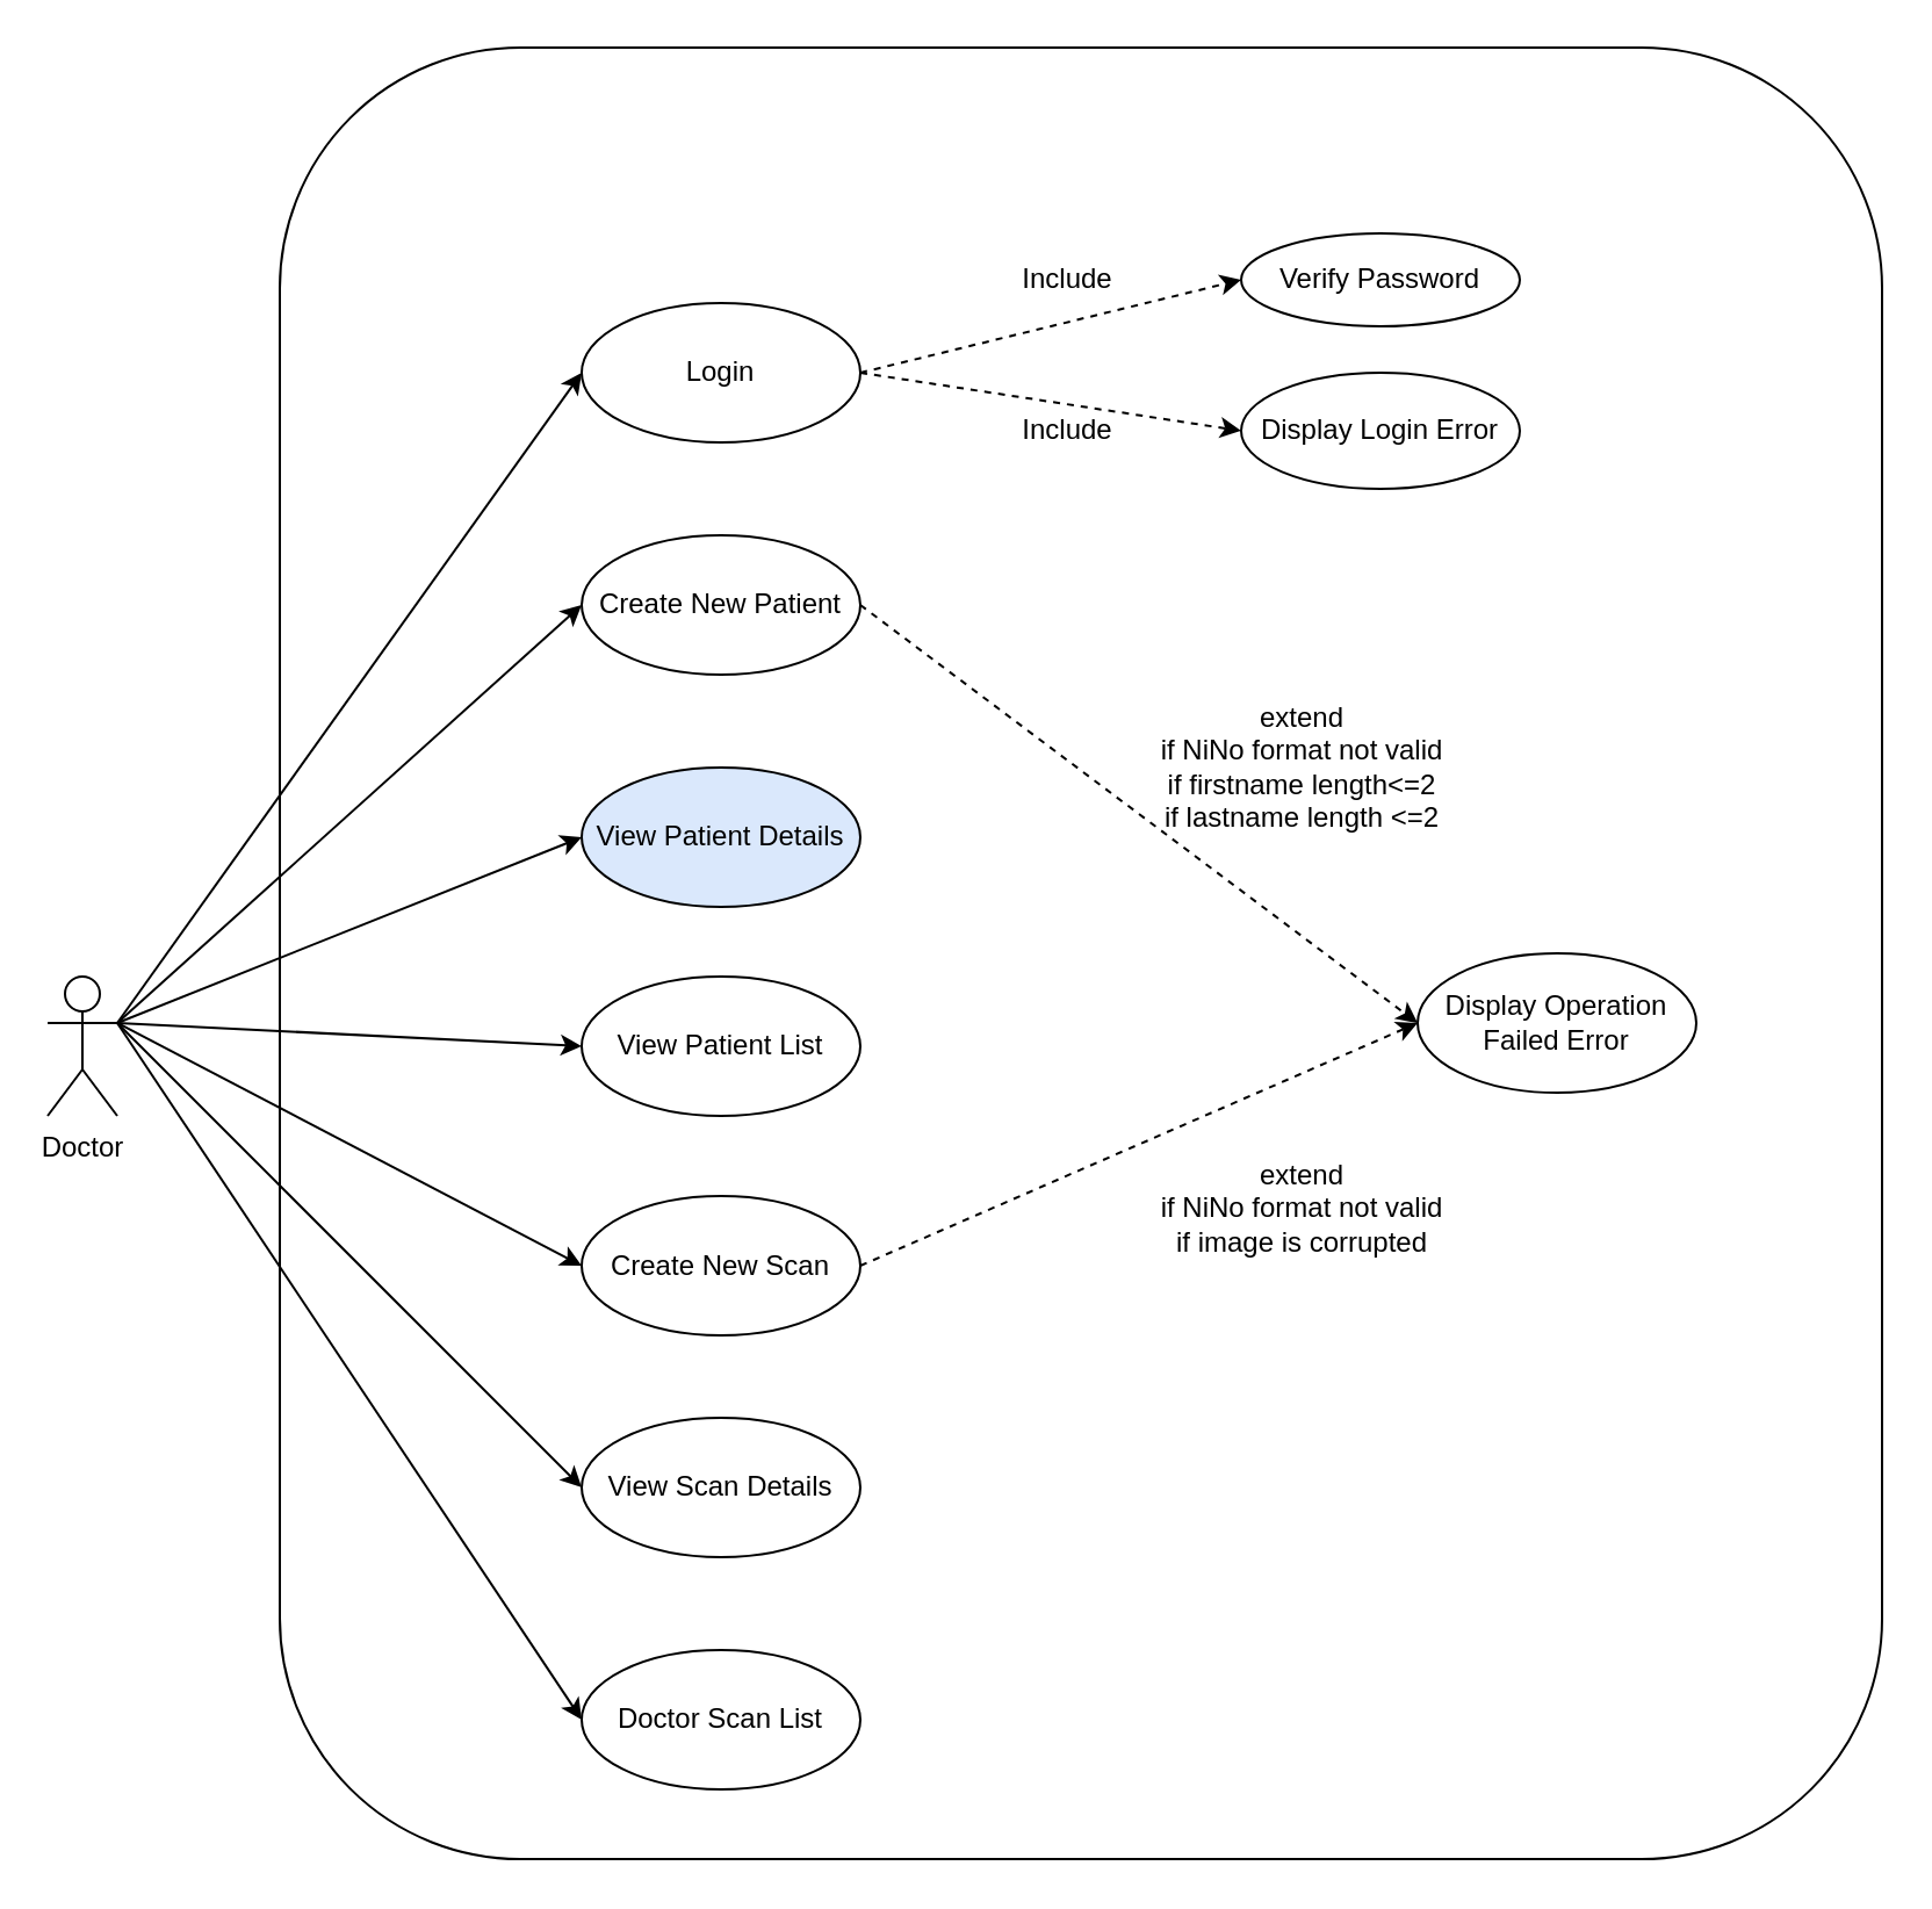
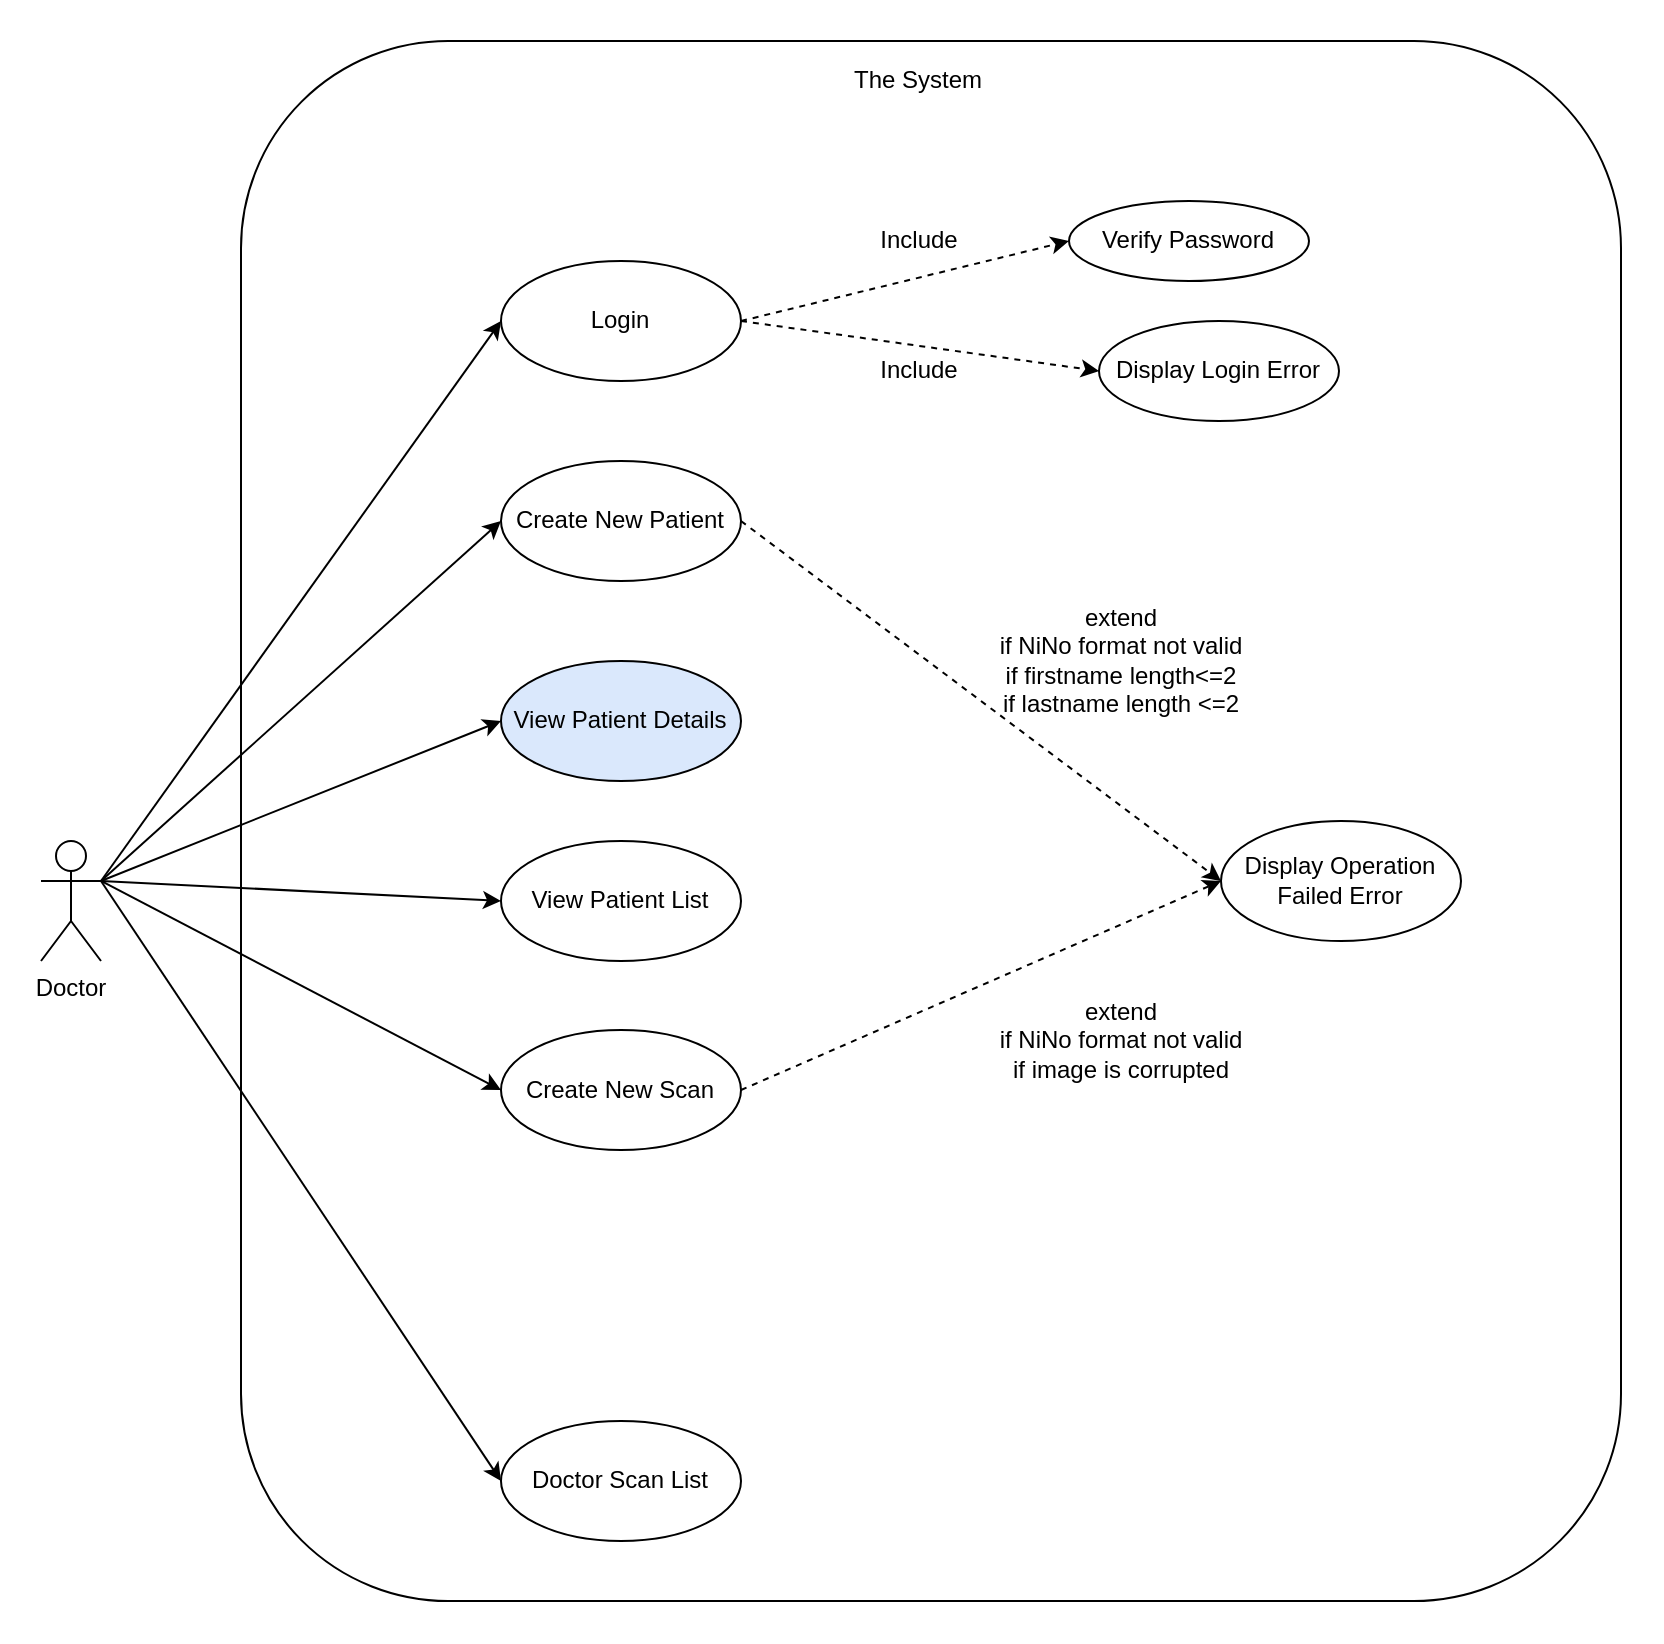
  <mxCell id="0" />
  <mxCell id="1" parent="0" />
  <mxCell id="2" value="" style="rounded=1;whiteSpace=wrap;html=1;" vertex="1" parent="1"><mxGeometry y="20" width="690" height="780" as="geometry" x="120" /></mxCell>
  <mxCell id="3" value="Doctor" style="shape=umlActor;verticalLabelPosition=bottom;verticalAlign=top;html=1;outlineConnect=0;" vertex="1" parent="1"><mxGeometry x="20" y="420" width="30" height="60" as="geometry" /></mxCell>
+ <mxCell id="4" value="The System" style="text;html=1;strokeColor=none;fillColor=none;align=center;verticalAlign=middle;whiteSpace=wrap;rounded=0;" vertex="1" parent="1"><mxGeometry x="409" y="30" width="100" height="20" as="geometry" /></mxCell>
  <mxCell id="5" value="Login" style="ellipse;whiteSpace=wrap;html=1;" vertex="1" parent="1"><mxGeometry x="250" y="130" width="120" height="60" as="geometry" /></mxCell>
  <mxCell id="6" value="Verify Password" style="ellipse;whiteSpace=wrap;html=1;" vertex="1" parent="1"><mxGeometry x="534" y="100" width="120" height="40" as="geometry" /></mxCell>
- <mxCell id="7" value="Display Login Error" style="ellipse;whiteSpace=wrap;html=1;" vertex="1" parent="1"><mxGeometry x="534" y="160" width="120" height="50" as="geometry" /></mxCell>
+ <mxCell id="7" value="Display Login Error" style="ellipse;whiteSpace=wrap;html=1;" vertex="1" parent="1"><mxGeometry x="549" y="160" width="120" height="50" as="geometry" /></mxCell>
  <mxCell id="8" value="" style="endArrow=classic;html=1;exitX=1;exitY=0.5;exitDx=0;exitDy=0;entryX=0;entryY=0.5;entryDx=0;entryDy=0;dashed=1;" edge="1" parent="1" source="5" target="6"><mxGeometry width="50" height="50" relative="1" as="geometry"><mxPoint x="390" y="310" as="sourcePoint" /><mxPoint x="440" y="260" as="targetPoint" /></mxGeometry></mxCell>
  <mxCell id="9" value="Include" style="text;html=1;align=center;verticalAlign=middle;resizable=0;points=[];autosize=1;" vertex="1" parent="1"><mxGeometry x="434" y="110" width="50" height="20" as="geometry" /></mxCell>
  <mxCell id="10" value="" style="endArrow=classic;html=1;exitX=1;exitY=0.5;exitDx=0;exitDy=0;entryX=0;entryY=0.5;entryDx=0;entryDy=0;dashed=1;" edge="1" parent="1" source="5" target="7"><mxGeometry width="50" height="50" relative="1" as="geometry"><mxPoint x="390" y="140" as="sourcePoint" /><mxPoint x="544" y="110" as="targetPoint" /></mxGeometry></mxCell>
  <mxCell id="11" value="Include" style="text;html=1;align=center;verticalAlign=middle;resizable=0;points=[];autosize=1;" vertex="1" parent="1"><mxGeometry x="434" y="175" width="50" height="20" as="geometry" /></mxCell>
  <mxCell id="12" value="Create New Patient" style="ellipse;whiteSpace=wrap;html=1;" vertex="1" parent="1"><mxGeometry x="250" y="230" width="120" height="60" as="geometry" /></mxCell>
  <mxCell id="13" value="View Patient Details" style="ellipse;whiteSpace=wrap;html=1;fillColor=#dae8fc;" vertex="1" parent="1"><mxGeometry x="250" y="330" width="120" height="60" as="geometry" /></mxCell>
  <mxCell id="14" value="Create New Scan" style="ellipse;whiteSpace=wrap;html=1;" vertex="1" parent="1"><mxGeometry x="250" y="514.5" width="120" height="60" as="geometry" /></mxCell>
- <mxCell id="15" value="View Scan Details" style="ellipse;whiteSpace=wrap;html=1;" vertex="1" parent="1"><mxGeometry x="250" y="610" width="120" height="60" as="geometry" /></mxCell>
  <mxCell id="16" value="Doctor Scan List" style="ellipse;whiteSpace=wrap;html=1;" vertex="1" parent="1"><mxGeometry x="250" y="710" width="120" height="60" as="geometry" /></mxCell>
  <mxCell id="17" value="View Patient List" style="ellipse;whiteSpace=wrap;html=1;" vertex="1" parent="1"><mxGeometry x="250" y="420" width="120" height="60" as="geometry" /></mxCell>
  <mxCell id="18" value="Display Operation Failed Error" style="ellipse;whiteSpace=wrap;html=1;" vertex="1" parent="1"><mxGeometry x="610" y="410" width="120" height="60" as="geometry" /></mxCell>
  <mxCell id="19" value="extend&lt;br&gt;if NiNo format not valid&lt;br&gt;if firstname length&amp;lt;=2&lt;br&gt;if lastname length &amp;lt;=2&lt;br&gt;" style="text;html=1;align=center;verticalAlign=middle;resizable=0;points=[];autosize=1;" vertex="1" parent="1"><mxGeometry x="490" y="300" width="140" height="60" as="geometry" /></mxCell>
  <mxCell id="20" value="" style="endArrow=classic;html=1;dashed=1;exitX=1;exitY=0.5;exitDx=0;exitDy=0;entryX=0;entryY=0.5;entryDx=0;entryDy=0;" edge="1" parent="1" source="12" target="18"><mxGeometry width="50" height="50" relative="1" as="geometry"><mxPoint x="460" y="400" as="sourcePoint" /><mxPoint x="510" y="350" as="targetPoint" /></mxGeometry></mxCell>
  <mxCell id="21" value="" style="endArrow=classic;html=1;dashed=1;entryX=0;entryY=0.5;entryDx=0;entryDy=0;exitX=1;exitY=0.5;exitDx=0;exitDy=0;" edge="1" parent="1" source="14" target="18"><mxGeometry width="50" height="50" relative="1" as="geometry"><mxPoint x="430" y="640" as="sourcePoint" /><mxPoint x="620" y="450" as="targetPoint" /></mxGeometry></mxCell>
  <mxCell id="22" value="extend&lt;br&gt;if NiNo format not valid&lt;br&gt;if image is corrupted" style="text;html=1;align=center;verticalAlign=middle;resizable=0;points=[];autosize=1;" vertex="1" parent="1"><mxGeometry x="490" y="495" width="140" height="50" as="geometry" /></mxCell>
  <mxCell id="23" value="" style="endArrow=classic;html=1;exitX=1;exitY=0.333;exitDx=0;exitDy=0;exitPerimeter=0;entryX=0;entryY=0.5;entryDx=0;entryDy=0;" edge="1" parent="1" source="3" target="5"><mxGeometry width="50" height="50" relative="1" as="geometry"><mxPoint x="180" y="290" as="sourcePoint" /><mxPoint x="230" y="240" as="targetPoint" /></mxGeometry></mxCell>
  <mxCell id="24" value="" style="endArrow=classic;html=1;exitX=1;exitY=0.333;exitDx=0;exitDy=0;exitPerimeter=0;entryX=0;entryY=0.5;entryDx=0;entryDy=0;" edge="1" parent="1" source="3" target="12"><mxGeometry width="50" height="50" relative="1" as="geometry"><mxPoint x="190" y="390" as="sourcePoint" /><mxPoint x="280" y="150" as="targetPoint" /></mxGeometry></mxCell>
  <mxCell id="25" value="" style="endArrow=classic;html=1;exitX=1;exitY=0.333;exitDx=0;exitDy=0;exitPerimeter=0;entryX=0;entryY=0.5;entryDx=0;entryDy=0;" edge="1" parent="1" source="3" target="13"><mxGeometry width="50" height="50" relative="1" as="geometry"><mxPoint x="190" y="390" as="sourcePoint" /><mxPoint x="260" y="270" as="targetPoint" /></mxGeometry></mxCell>
  <mxCell id="26" value="" style="endArrow=classic;html=1;exitX=1;exitY=0.333;exitDx=0;exitDy=0;exitPerimeter=0;entryX=0;entryY=0.5;entryDx=0;entryDy=0;" edge="1" parent="1" source="3" target="17"><mxGeometry width="50" height="50" relative="1" as="geometry"><mxPoint x="190" y="390" as="sourcePoint" /><mxPoint x="260" y="370" as="targetPoint" /></mxGeometry></mxCell>
  <mxCell id="27" value="" style="endArrow=classic;html=1;exitX=1;exitY=0.333;exitDx=0;exitDy=0;exitPerimeter=0;entryX=0;entryY=0.5;entryDx=0;entryDy=0;" edge="1" parent="1" source="3" target="14"><mxGeometry width="50" height="50" relative="1" as="geometry"><mxPoint x="190" y="390" as="sourcePoint" /><mxPoint x="260" y="460" as="targetPoint" /></mxGeometry></mxCell>
- <mxCell id="28" value="" style="endArrow=classic;html=1;exitX=1;exitY=0.333;exitDx=0;exitDy=0;exitPerimeter=0;entryX=0;entryY=0.5;entryDx=0;entryDy=0;" edge="1" parent="1" source="3" target="15"><mxGeometry width="50" height="50" relative="1" as="geometry"><mxPoint x="190" y="390" as="sourcePoint" /><mxPoint x="260" y="554.5" as="targetPoint" /></mxGeometry></mxCell>
  <mxCell id="29" value="" style="endArrow=classic;html=1;exitX=1;exitY=0.333;exitDx=0;exitDy=0;exitPerimeter=0;entryX=0;entryY=0.5;entryDx=0;entryDy=0;" edge="1" parent="1" source="3" target="16"><mxGeometry width="50" height="50" relative="1" as="geometry"><mxPoint x="190" y="390" as="sourcePoint" /><mxPoint x="260" y="650" as="targetPoint" /></mxGeometry></mxCell>
